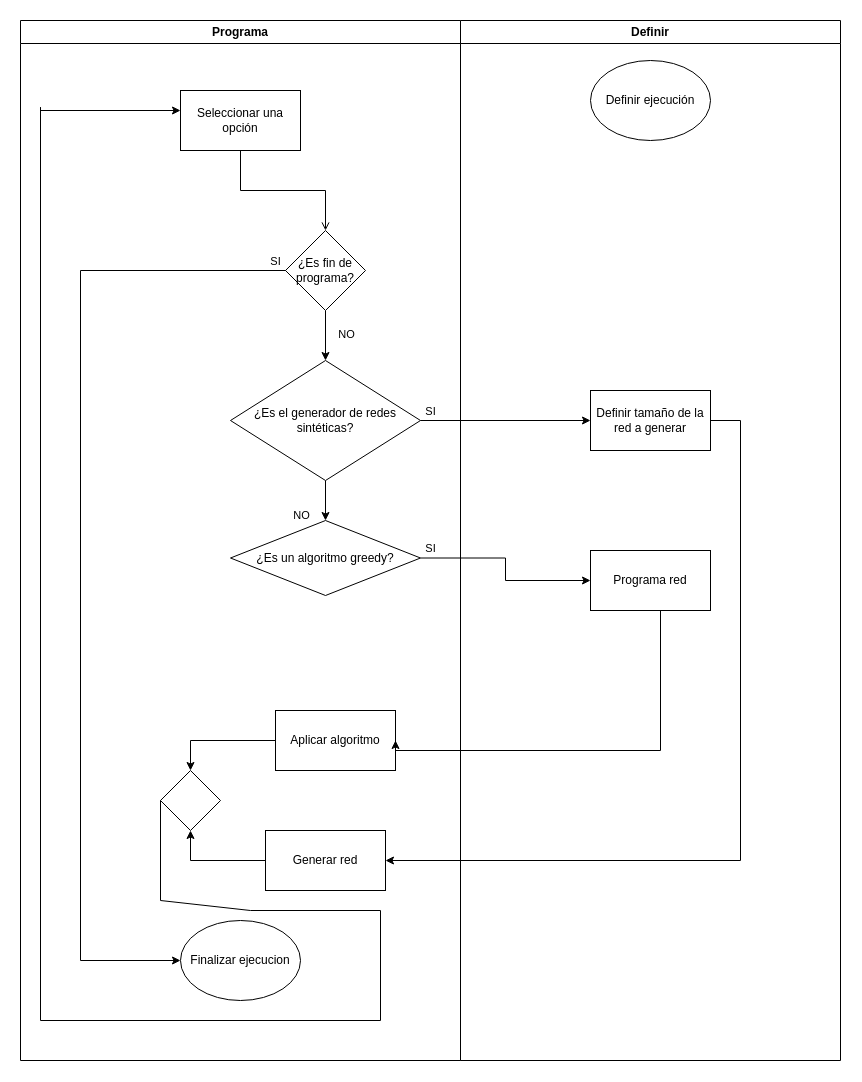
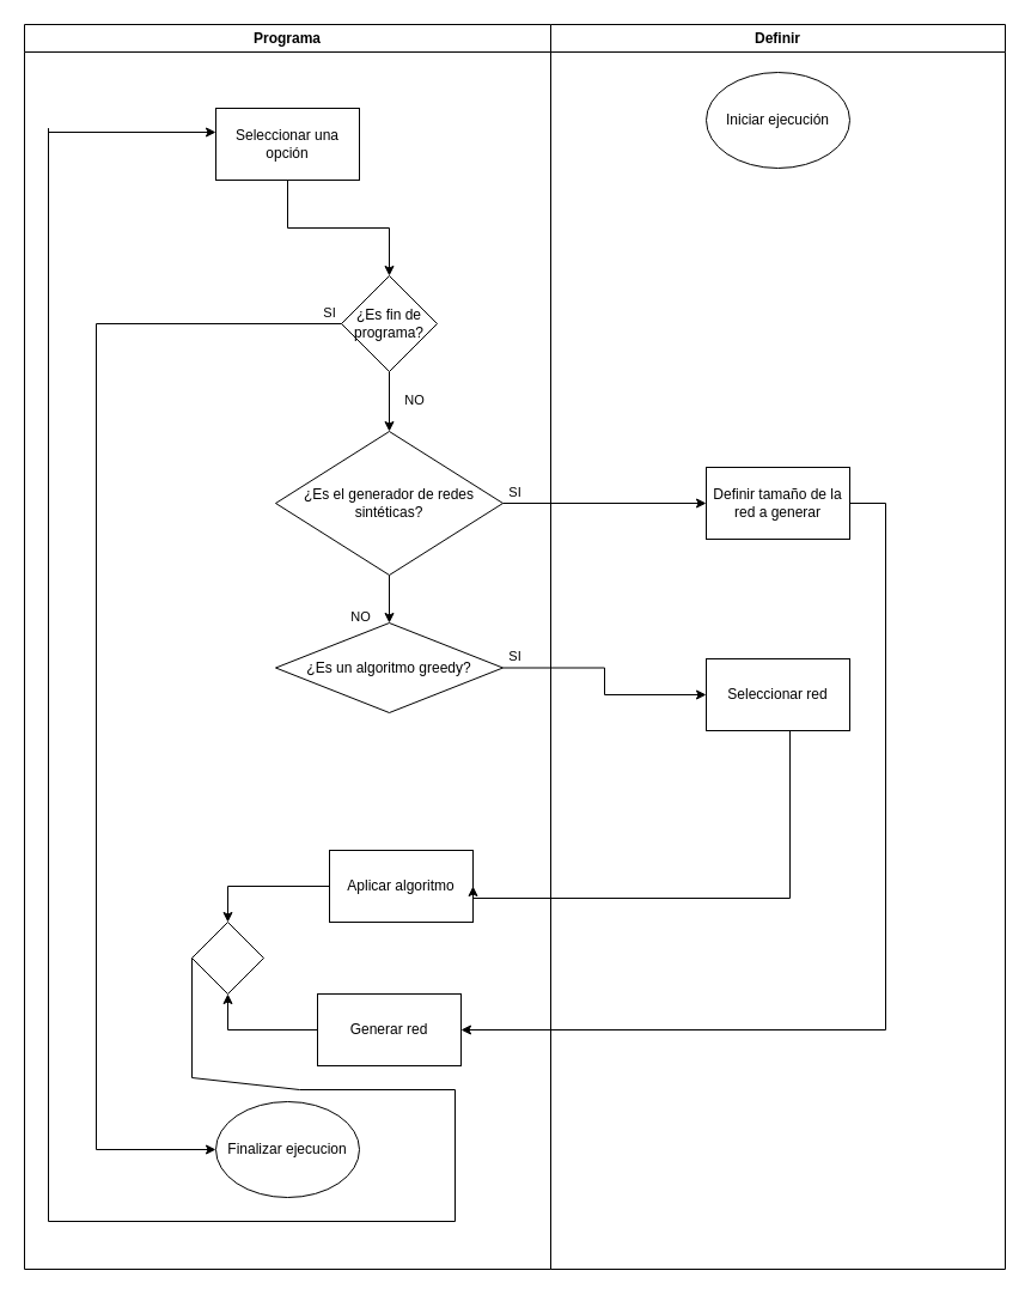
  <mxCell id="0" />
  <mxCell id="1" parent="0" />
  <mxCell id="2" value="Programa" style="swimlane;whiteSpace=wrap;html=1;" vertex="1" parent="1"><mxGeometry width="440" height="1040" as="geometry" x="20" y="20" /></mxCell>
- <mxCell id="3" style="edgeStyle=orthogonalEdgeStyle;rounded=0;orthogonalLoop=1;jettySize=auto;html=1;entryX=0.5;entryY=0;entryDx=0;entryDy=0;endArrow=open;" edge="1" parent="2" source="4" target="9"><mxGeometry relative="1" as="geometry" /></mxCell>
+ <mxCell id="3" style="edgeStyle=orthogonalEdgeStyle;rounded=0;orthogonalLoop=1;jettySize=auto;html=1;entryX=0.5;entryY=0;entryDx=0;entryDy=0;" edge="1" parent="2" source="4" target="9"><mxGeometry relative="1" as="geometry" /></mxCell>
  <mxCell id="4" value="Seleccionar una opción" style="rounded=0;whiteSpace=wrap;html=1;" vertex="1" parent="2"><mxGeometry x="160" y="70" width="120" height="60" as="geometry" /></mxCell>
  <mxCell id="5" style="edgeStyle=orthogonalEdgeStyle;rounded=0;orthogonalLoop=1;jettySize=auto;html=1;entryX=0;entryY=0.5;entryDx=0;entryDy=0;" edge="1" parent="2" target="10"><mxGeometry relative="1" as="geometry"><mxPoint x="267.5" y="250" as="sourcePoint" /><mxPoint x="152.5" y="930" as="targetPoint" /><Array as="points"><mxPoint x="60" y="250" /><mxPoint x="60" y="940" /></Array></mxGeometry></mxCell>
  <mxCell id="6" value="SI" style="edgeLabel;html=1;align=center;verticalAlign=middle;resizable=0;points=[];" connectable="0" vertex="1" parent="5"><mxGeometry x="-0.912" relative="1" as="geometry"><mxPoint x="31" y="-10" as="offset" /></mxGeometry></mxCell>
  <mxCell id="7" style="edgeStyle=orthogonalEdgeStyle;rounded=0;orthogonalLoop=1;jettySize=auto;html=1;" edge="1" parent="2" source="9" target="13"><mxGeometry relative="1" as="geometry" /></mxCell>
  <mxCell id="8" value="NO" style="edgeLabel;html=1;align=center;verticalAlign=middle;resizable=0;points=[];" connectable="0" vertex="1" parent="7"><mxGeometry x="-0.067" y="-2" relative="1" as="geometry"><mxPoint x="22" as="offset" /></mxGeometry></mxCell>
  <mxCell id="9" value="¿Es fin de programa?" style="rhombus;whiteSpace=wrap;html=1;" vertex="1" parent="2"><mxGeometry x="265" y="210" width="80" height="80" as="geometry" /></mxCell>
  <mxCell id="10" value="Finalizar ejecucion" style="ellipse;whiteSpace=wrap;html=1;" vertex="1" parent="2"><mxGeometry x="160" y="900" width="120" height="80" as="geometry" /></mxCell>
  <mxCell id="11" style="edgeStyle=orthogonalEdgeStyle;rounded=0;orthogonalLoop=1;jettySize=auto;html=1;" edge="1" parent="2" source="13" target="14"><mxGeometry relative="1" as="geometry" /></mxCell>
  <mxCell id="12" value="NO" style="edgeLabel;html=1;align=center;verticalAlign=middle;resizable=0;points=[];" connectable="0" vertex="1" parent="11"><mxGeometry x="-0.426" relative="1" as="geometry"><mxPoint x="-25" y="23" as="offset" /></mxGeometry></mxCell>
  <mxCell id="13" value="¿Es el generador de redes sintéticas?" style="rhombus;whiteSpace=wrap;html=1;" vertex="1" parent="2"><mxGeometry x="210" y="340" width="190" height="120" as="geometry" /></mxCell>
  <mxCell id="14" value="¿Es un algoritmo greedy?" style="rhombus;whiteSpace=wrap;html=1;" vertex="1" parent="2"><mxGeometry x="210" y="500" width="190" height="75" as="geometry" /></mxCell>
  <mxCell id="15" style="edgeStyle=orthogonalEdgeStyle;rounded=0;orthogonalLoop=1;jettySize=auto;html=1;entryX=0.5;entryY=0;entryDx=0;entryDy=0;" edge="1" parent="2" source="16" target="19"><mxGeometry relative="1" as="geometry" /></mxCell>
  <mxCell id="16" value="Aplicar algoritmo" style="rounded=0;whiteSpace=wrap;html=1;" vertex="1" parent="2"><mxGeometry x="255" y="690" width="120" height="60" as="geometry" /></mxCell>
  <mxCell id="17" style="edgeStyle=orthogonalEdgeStyle;rounded=0;orthogonalLoop=1;jettySize=auto;html=1;entryX=0.5;entryY=1;entryDx=0;entryDy=0;" edge="1" parent="2" source="18" target="19"><mxGeometry relative="1" as="geometry"><Array as="points"><mxPoint x="170" y="840" /></Array></mxGeometry></mxCell>
  <mxCell id="18" value="Generar red" style="rounded=0;whiteSpace=wrap;html=1;" vertex="1" parent="2"><mxGeometry x="245" y="810" width="120" height="60" as="geometry" /></mxCell>
  <mxCell id="19" value="" style="rhombus;whiteSpace=wrap;html=1;" vertex="1" parent="2"><mxGeometry x="140" y="750" width="60" height="60" as="geometry" /></mxCell>
  <mxCell id="20" value="" style="endArrow=none;html=1;rounded=0;" edge="1" parent="2"><mxGeometry width="50" height="50" relative="1" as="geometry"><mxPoint x="140" y="880" as="sourcePoint" /><mxPoint x="360" y="890" as="targetPoint" /><Array as="points"><mxPoint x="230" y="890" /></Array></mxGeometry></mxCell>
  <mxCell id="21" value="Definir" style="swimlane;whiteSpace=wrap;html=1;" vertex="1" parent="1"><mxGeometry x="460" width="380" height="1040" as="geometry" y="20" /></mxCell>
- <mxCell id="22" value="Definir ejecución" style="ellipse;whiteSpace=wrap;html=1;" vertex="1" parent="21"><mxGeometry x="130" y="40" width="120" height="80" as="geometry" /></mxCell>
+ <mxCell id="22" value="Iniciar ejecución" style="ellipse;whiteSpace=wrap;html=1;" vertex="1" parent="21"><mxGeometry x="130" y="40" width="120" height="80" as="geometry" /></mxCell>
  <mxCell id="23" value="Definir tamaño de la red a generar" style="rounded=0;whiteSpace=wrap;html=1;" vertex="1" parent="21"><mxGeometry x="130" y="370" width="120" height="60" as="geometry" /></mxCell>
- <mxCell id="24" value="Programa red" style="rounded=0;whiteSpace=wrap;html=1;" vertex="1" parent="21"><mxGeometry x="130" y="530" width="120" height="60" as="geometry" /></mxCell>
+ <mxCell id="24" value="Seleccionar red" style="rounded=0;whiteSpace=wrap;html=1;" vertex="1" parent="21"><mxGeometry x="130" y="530" width="120" height="60" as="geometry" /></mxCell>
  <mxCell id="25" style="edgeStyle=orthogonalEdgeStyle;rounded=0;orthogonalLoop=1;jettySize=auto;html=1;entryX=0;entryY=0.5;entryDx=0;entryDy=0;" edge="1" parent="1" source="13" target="23"><mxGeometry relative="1" as="geometry" /></mxCell>
  <mxCell id="26" value="SI" style="edgeLabel;html=1;align=center;verticalAlign=middle;resizable=0;points=[];" connectable="0" vertex="1" parent="25"><mxGeometry x="-0.627" y="-1" relative="1" as="geometry"><mxPoint x="-23" y="-11" as="offset" /></mxGeometry></mxCell>
  <mxCell id="27" style="edgeStyle=orthogonalEdgeStyle;rounded=0;orthogonalLoop=1;jettySize=auto;html=1;entryX=0;entryY=0.5;entryDx=0;entryDy=0;" edge="1" parent="1" source="14" target="24"><mxGeometry relative="1" as="geometry" /></mxCell>
  <mxCell id="28" value="SI" style="edgeLabel;html=1;align=center;verticalAlign=middle;resizable=0;points=[];" connectable="0" vertex="1" parent="27"><mxGeometry x="-0.667" y="1" relative="1" as="geometry"><mxPoint x="-23" y="-9" as="offset" /></mxGeometry></mxCell>
  <mxCell id="29" style="edgeStyle=orthogonalEdgeStyle;rounded=0;orthogonalLoop=1;jettySize=auto;html=1;entryX=1;entryY=0.5;entryDx=0;entryDy=0;" edge="1" parent="1" source="24" target="16"><mxGeometry relative="1" as="geometry"><Array as="points"><mxPoint x="660" y="750" /></Array></mxGeometry></mxCell>
  <mxCell id="30" style="edgeStyle=orthogonalEdgeStyle;rounded=0;orthogonalLoop=1;jettySize=auto;html=1;entryX=1;entryY=0.5;entryDx=0;entryDy=0;" edge="1" parent="1" source="23" target="18"><mxGeometry relative="1" as="geometry"><Array as="points"><mxPoint x="740" y="420" /><mxPoint x="740" y="860" /></Array></mxGeometry></mxCell>
  <mxCell id="31" value="" style="endArrow=none;html=1;rounded=0;exitX=0;exitY=0.5;exitDx=0;exitDy=0;" edge="1" parent="1" source="19"><mxGeometry width="50" height="50" relative="1" as="geometry"><mxPoint x="300" y="880" as="sourcePoint" /><mxPoint x="160" y="900" as="targetPoint" /></mxGeometry></mxCell>
  <mxCell id="32" value="" style="endArrow=none;html=1;rounded=0;" edge="1" parent="1"><mxGeometry width="50" height="50" relative="1" as="geometry"><mxPoint x="380" y="1020" as="sourcePoint" /><mxPoint x="380" y="910" as="targetPoint" /></mxGeometry></mxCell>
  <mxCell id="33" value="" style="endArrow=none;html=1;rounded=0;" edge="1" parent="1"><mxGeometry width="50" height="50" relative="1" as="geometry"><mxPoint x="380" y="1020" as="sourcePoint" /><mxPoint x="40" y="1020" as="targetPoint" /></mxGeometry></mxCell>
  <mxCell id="34" value="" style="endArrow=none;html=1;rounded=0;" edge="1" parent="1"><mxGeometry width="50" height="50" relative="1" as="geometry"><mxPoint x="40" y="1020" as="sourcePoint" /><mxPoint x="40" y="106.571" as="targetPoint" /></mxGeometry></mxCell>
  <mxCell id="35" value="" style="endArrow=classic;html=1;rounded=0;" edge="1" parent="1"><mxGeometry width="50" height="50" relative="1" as="geometry"><mxPoint x="40" y="110" as="sourcePoint" /><mxPoint x="180" y="110" as="targetPoint" /></mxGeometry></mxCell>
